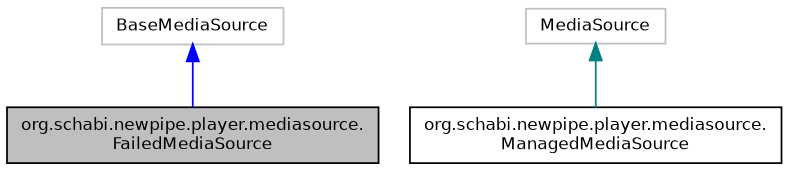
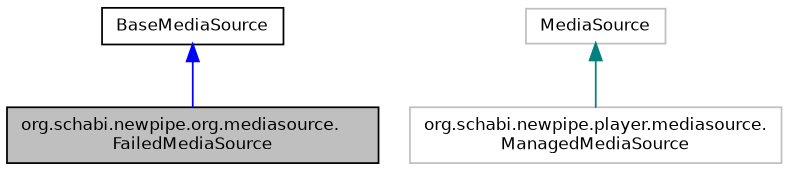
  digraph {
    node [color=black fillcolor=white fontname=Helvetica fontsize=10 shape=record style=filled]
    edge [dir=back fontname=Helvetica fontsize=10 labelfontname=Helvetica labelfontsize=10 style=solid]
-   n1 [fillcolor=grey75 fontcolor=black height=0.2 label="org.schabi.newpipe.player.mediasource.\lFailedMediaSource" width=0.4]
-   n2 [color=grey75 height=0.2 label=BaseMediaSource width=0.4]
-   n3 [height=0.2 label="org.schabi.newpipe.player.mediasource.\lManagedMediaSource" width=0.4]
+   n1 [fillcolor=grey75 fontcolor=black height=0.2 label="org.schabi.newpipe.org.mediasource.\lFailedMediaSource" width=0.4]
+   n2 [height=0.2 label=BaseMediaSource width=0.4]
+   n3 [color=grey75 height=0.2 label="org.schabi.newpipe.player.mediasource.\lManagedMediaSource" width=0.4]
    n4 [color=grey75 height=0.2 label=MediaSource width=0.4]
    n2 -> n1 [color=blue]
    n4 -> n3 [color=teal]
  }
